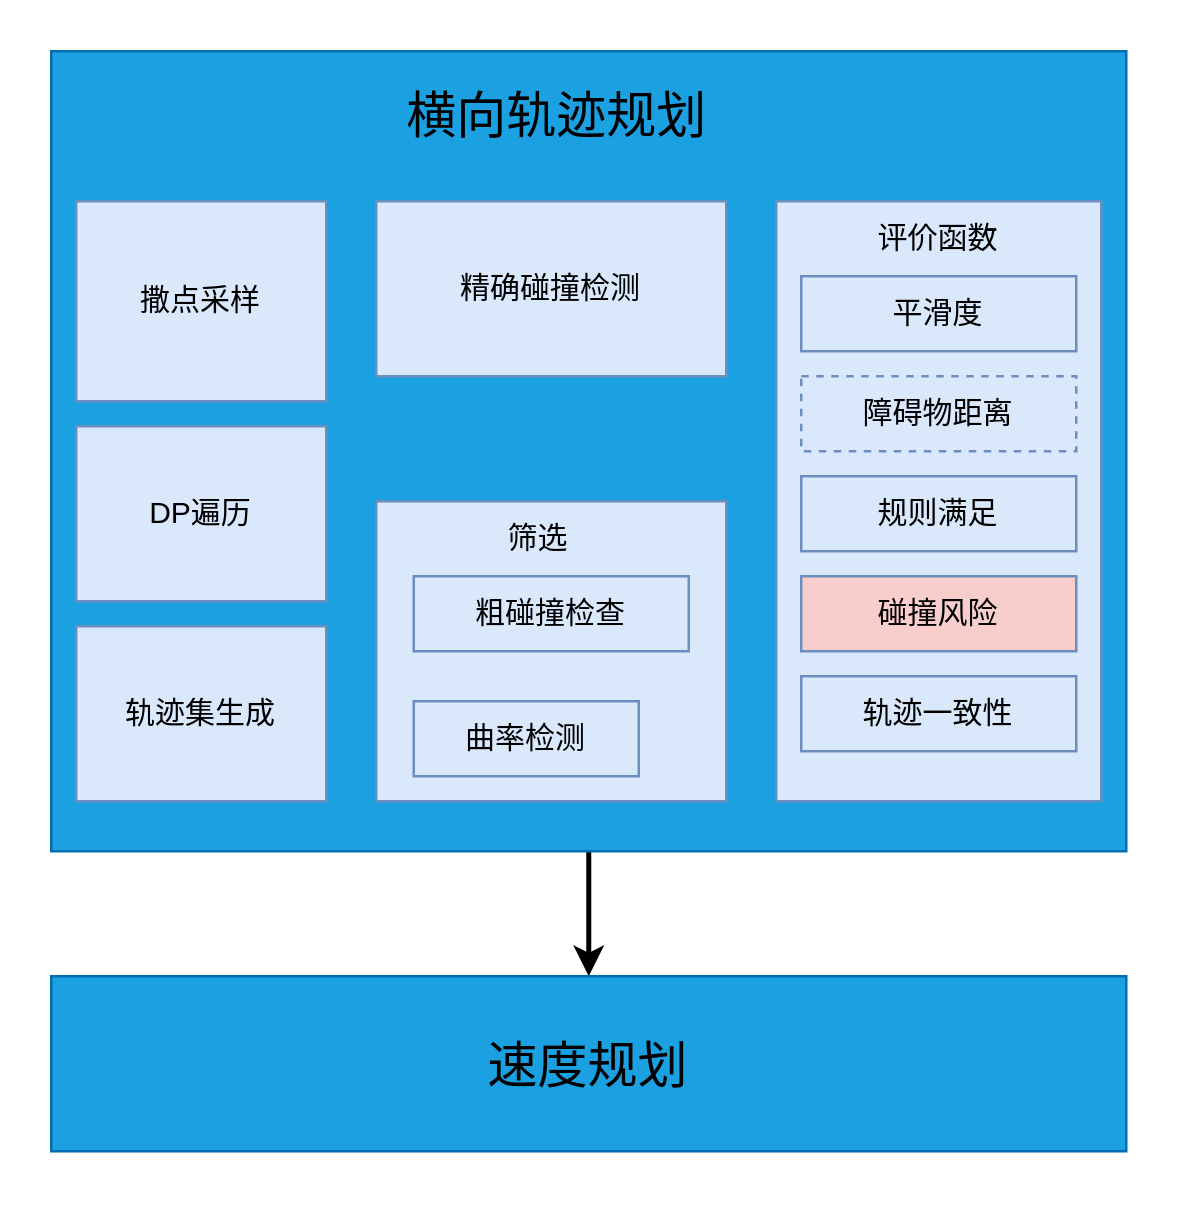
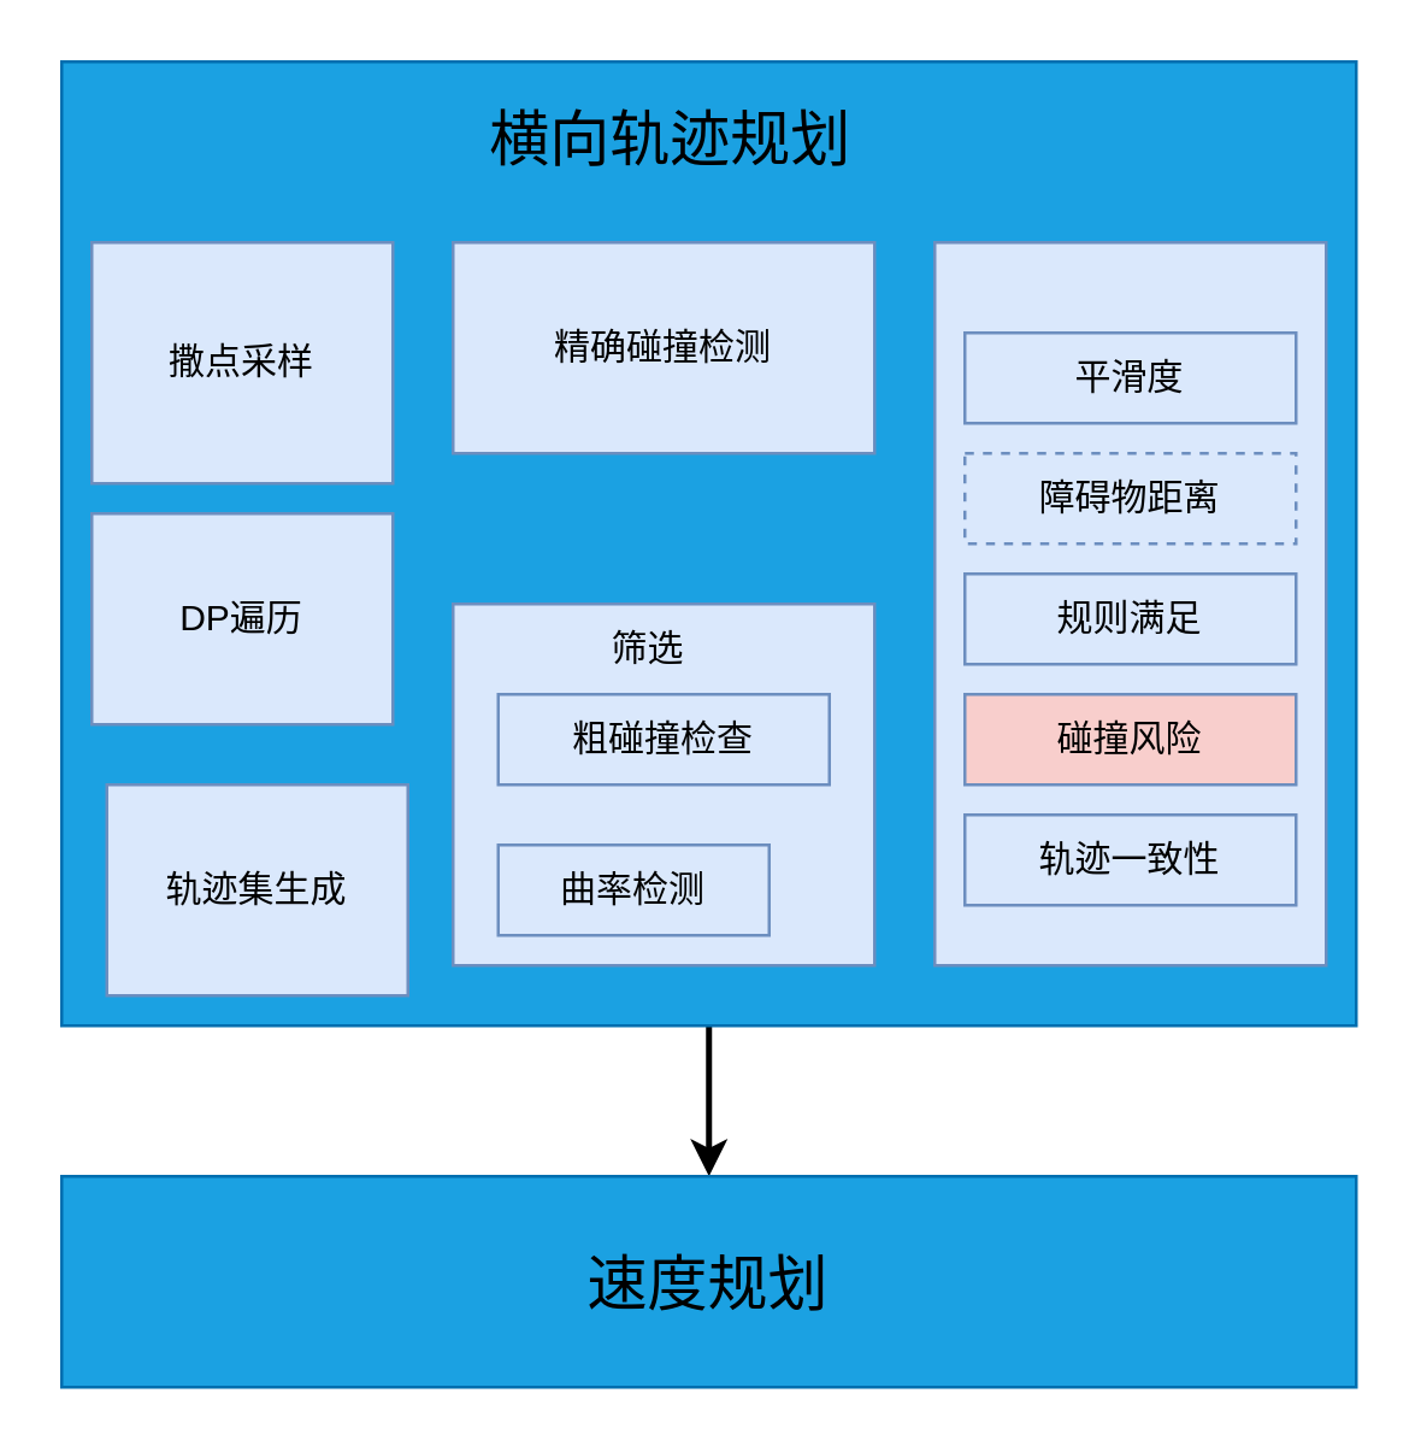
  <mxCell id="0" />
  <mxCell id="1" parent="0" />
  <mxCell id="2" style="edgeStyle=none;html=1;fontColor=#000000;strokeColor=#000000;strokeWidth=2;entryX=0.5;entryY=0;entryDx=0;entryDy=0;" parent="1" source="3" target="19" edge="1"><mxGeometry relative="1" as="geometry"><mxPoint x="235" y="400" as="targetPoint" /></mxGeometry></mxCell>
  <mxCell id="3" value="" style="rounded=0;whiteSpace=wrap;html=1;strokeColor=#006EAF;fillColor=#1ba1e2;fontColor=#ffffff;" parent="1" vertex="1"><mxGeometry x="20" y="20" width="430" height="320" as="geometry" /></mxCell>
  <mxCell id="4" value="" style="rounded=0;whiteSpace=wrap;html=1;fillColor=#dae8fc;strokeColor=#6c8ebf;" parent="1" vertex="1"><mxGeometry x="150" y="200" width="140" height="120" as="geometry" /></mxCell>
  <mxCell id="5" value="&lt;font color=&quot;#000000&quot;&gt;撒点采样&lt;/font&gt;" style="rounded=0;whiteSpace=wrap;html=1;fillColor=#dae8fc;strokeColor=#6c8ebf;gradientColor=none;" parent="1" vertex="1"><mxGeometry x="30" y="80" width="100" height="80" as="geometry" /></mxCell>
  <mxCell id="6" value="&lt;font color=&quot;#000000&quot;&gt;DP遍历&lt;/font&gt;" style="rounded=0;whiteSpace=wrap;html=1;fillColor=#dae8fc;strokeColor=#6c8ebf;" parent="1" vertex="1"><mxGeometry x="30" y="170" width="100" height="70" as="geometry" /></mxCell>
  <mxCell id="7" value="&lt;font color=&quot;#000000&quot;&gt;粗碰撞检查&lt;/font&gt;" style="rounded=0;whiteSpace=wrap;html=1;fillColor=#dae8fc;strokeColor=#6c8ebf;" parent="1" vertex="1"><mxGeometry x="165" y="230" width="110" height="30" as="geometry" /></mxCell>
  <mxCell id="8" value="&lt;font color=&quot;#000000&quot;&gt;曲率检测&lt;/font&gt;" style="rounded=0;whiteSpace=wrap;html=1;fillColor=#dae8fc;strokeColor=#6c8ebf;" parent="1" vertex="1"><mxGeometry x="165" y="280" width="90" height="30" as="geometry" /></mxCell>
  <mxCell id="9" value="" style="rounded=0;whiteSpace=wrap;html=1;fillColor=#dae8fc;strokeColor=#6c8ebf;" parent="1" vertex="1"><mxGeometry x="310" y="80" width="130" height="240" as="geometry" /></mxCell>
- <mxCell id="10" value="&lt;font color=&quot;#000000&quot;&gt;轨迹集生成&lt;/font&gt;" style="rounded=0;whiteSpace=wrap;html=1;fillColor=#dae8fc;strokeColor=#6c8ebf;" parent="1" vertex="1"><mxGeometry x="30" y="250" width="100" height="70" as="geometry" /></mxCell>
+ <mxCell id="10" value="&lt;font color=&quot;#000000&quot;&gt;轨迹集生成&lt;/font&gt;" style="rounded=0;whiteSpace=wrap;html=1;fillColor=#dae8fc;strokeColor=#6c8ebf;" parent="1" vertex="1"><mxGeometry x="35" y="260" width="100" height="70" as="geometry" /></mxCell>
  <mxCell id="11" value="&lt;font color=&quot;#000000&quot;&gt;精确碰撞检测&lt;/font&gt;" style="rounded=0;whiteSpace=wrap;html=1;fillColor=#dae8fc;strokeColor=#6c8ebf;" parent="1" vertex="1"><mxGeometry x="150" y="80" width="140" height="70" as="geometry" /></mxCell>
  <mxCell id="12" value="&lt;font color=&quot;#000000&quot;&gt;平滑度&lt;/font&gt;" style="rounded=0;whiteSpace=wrap;html=1;fillColor=#dae8fc;strokeColor=#6c8ebf;" parent="1" vertex="1"><mxGeometry x="320" y="110" width="110" height="30" as="geometry" /></mxCell>
  <mxCell id="13" value="&lt;font color=&quot;#000000&quot;&gt;障碍物距离&lt;/font&gt;" style="rounded=0;whiteSpace=wrap;html=1;fillColor=#dae8fc;strokeColor=#6c8ebf;dashed=1;" parent="1" vertex="1"><mxGeometry x="320" y="150" width="110" height="30" as="geometry" /></mxCell>
  <mxCell id="14" value="&lt;font color=&quot;#000000&quot;&gt;规则满足&lt;/font&gt;" style="rounded=0;whiteSpace=wrap;html=1;fillColor=#dae8fc;strokeColor=#6c8ebf;" parent="1" vertex="1"><mxGeometry x="320" y="190" width="110" height="30" as="geometry" /></mxCell>
  <mxCell id="15" value="&lt;font color=&quot;#000000&quot;&gt;碰撞风险&lt;/font&gt;" style="rounded=0;whiteSpace=wrap;html=1;fillColor=#f8cecc;strokeColor=#6c8ebf;" parent="1" vertex="1"><mxGeometry x="320" y="230" width="110" height="30" as="geometry" /></mxCell>
  <mxCell id="16" value="&lt;font color=&quot;#000000&quot;&gt;轨迹一致性&lt;/font&gt;" style="rounded=0;whiteSpace=wrap;html=1;fillColor=#dae8fc;strokeColor=#6c8ebf;" parent="1" vertex="1"><mxGeometry x="320" y="270" width="110" height="30" as="geometry" /></mxCell>
- <mxCell id="17" value="评价函数" style="text;html=1;strokeColor=none;fillColor=none;align=center;verticalAlign=middle;whiteSpace=wrap;rounded=0;fontColor=#000000;" parent="1" vertex="1"><mxGeometry x="345" y="80" width="60" height="30" as="geometry" /></mxCell>
  <mxCell id="18" value="筛选" style="text;html=1;strokeColor=none;fillColor=none;align=center;verticalAlign=middle;whiteSpace=wrap;rounded=0;fontColor=#000000;" parent="1" vertex="1"><mxGeometry x="185" y="200" width="60" height="30" as="geometry" /></mxCell>
  <mxCell id="19" value="&lt;span style=&quot;color: rgb(0, 0, 0); font-size: 20px;&quot;&gt;速度规划&lt;/span&gt;" style="rounded=0;whiteSpace=wrap;html=1;strokeColor=#006EAF;fillColor=#1ba1e2;fontColor=#ffffff;" parent="1" vertex="1"><mxGeometry x="20" y="390" width="430" height="70" as="geometry" /></mxCell>
  <mxCell id="20" value="&lt;font style=&quot;font-size: 20px;&quot; color=&quot;#000000&quot;&gt;横向轨迹规划&lt;/font&gt;" style="text;html=1;strokeColor=none;fillColor=none;align=center;verticalAlign=middle;whiteSpace=wrap;rounded=0;" parent="1" vertex="1"><mxGeometry x="135" y="30" width="175" height="30" as="geometry" /></mxCell>
